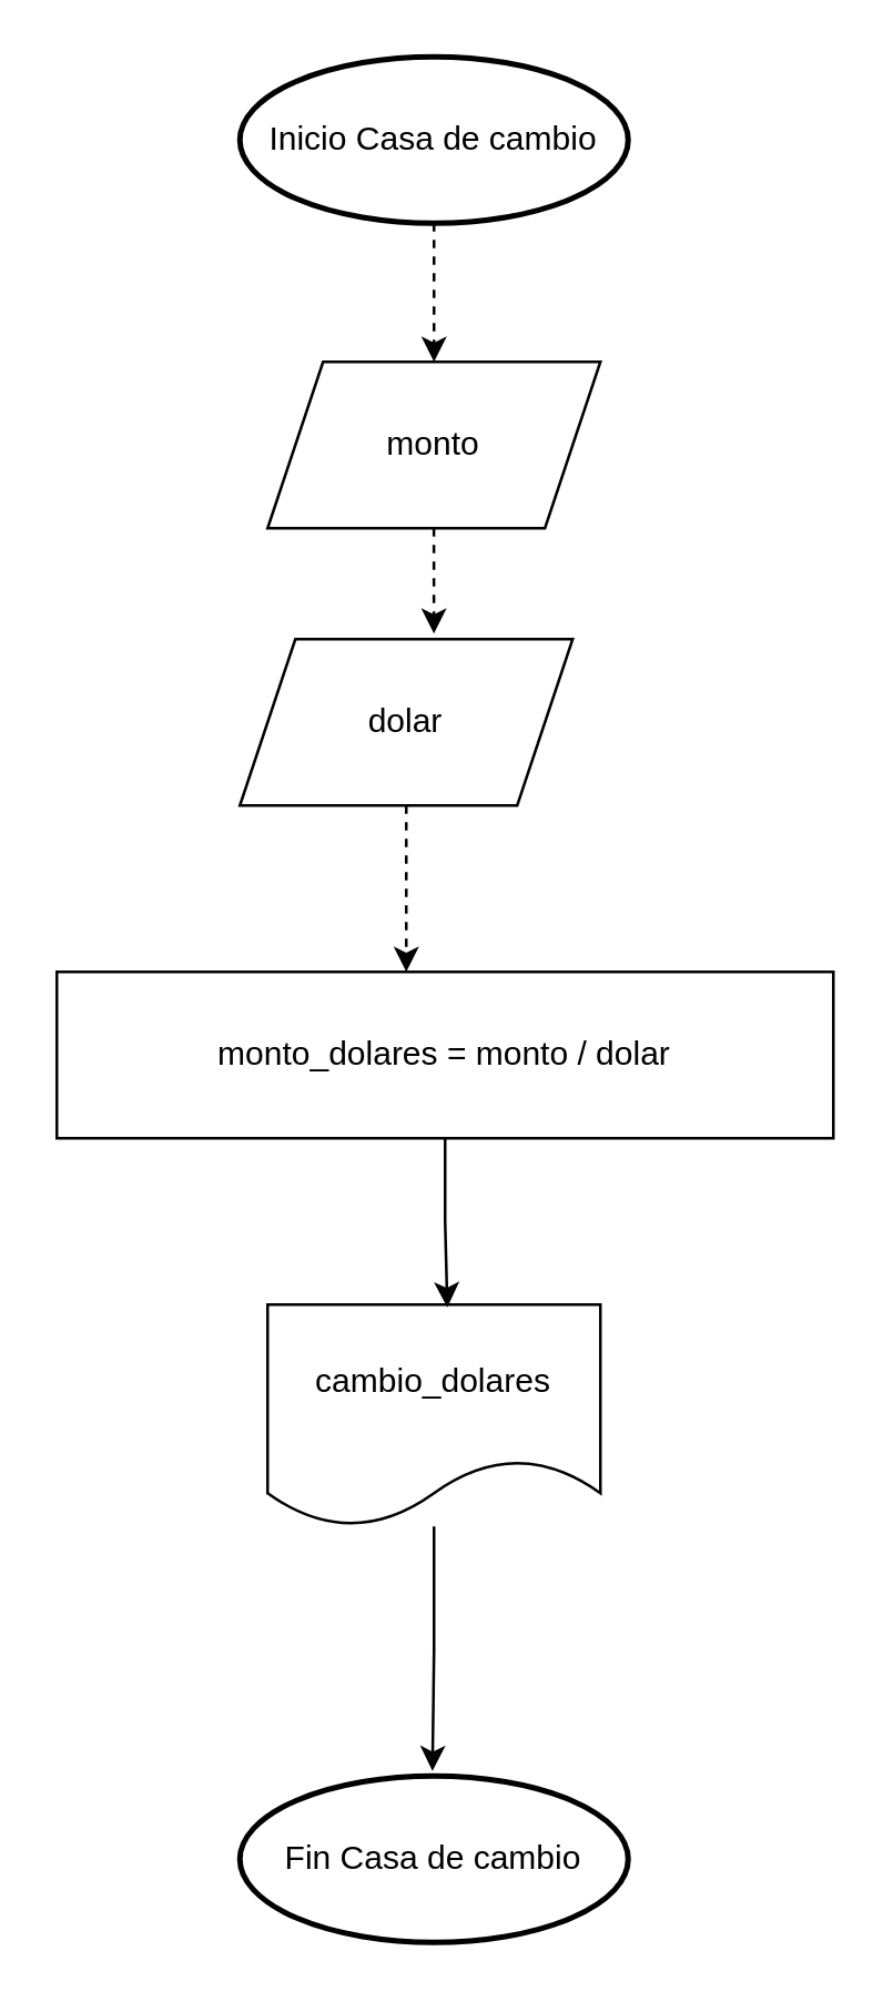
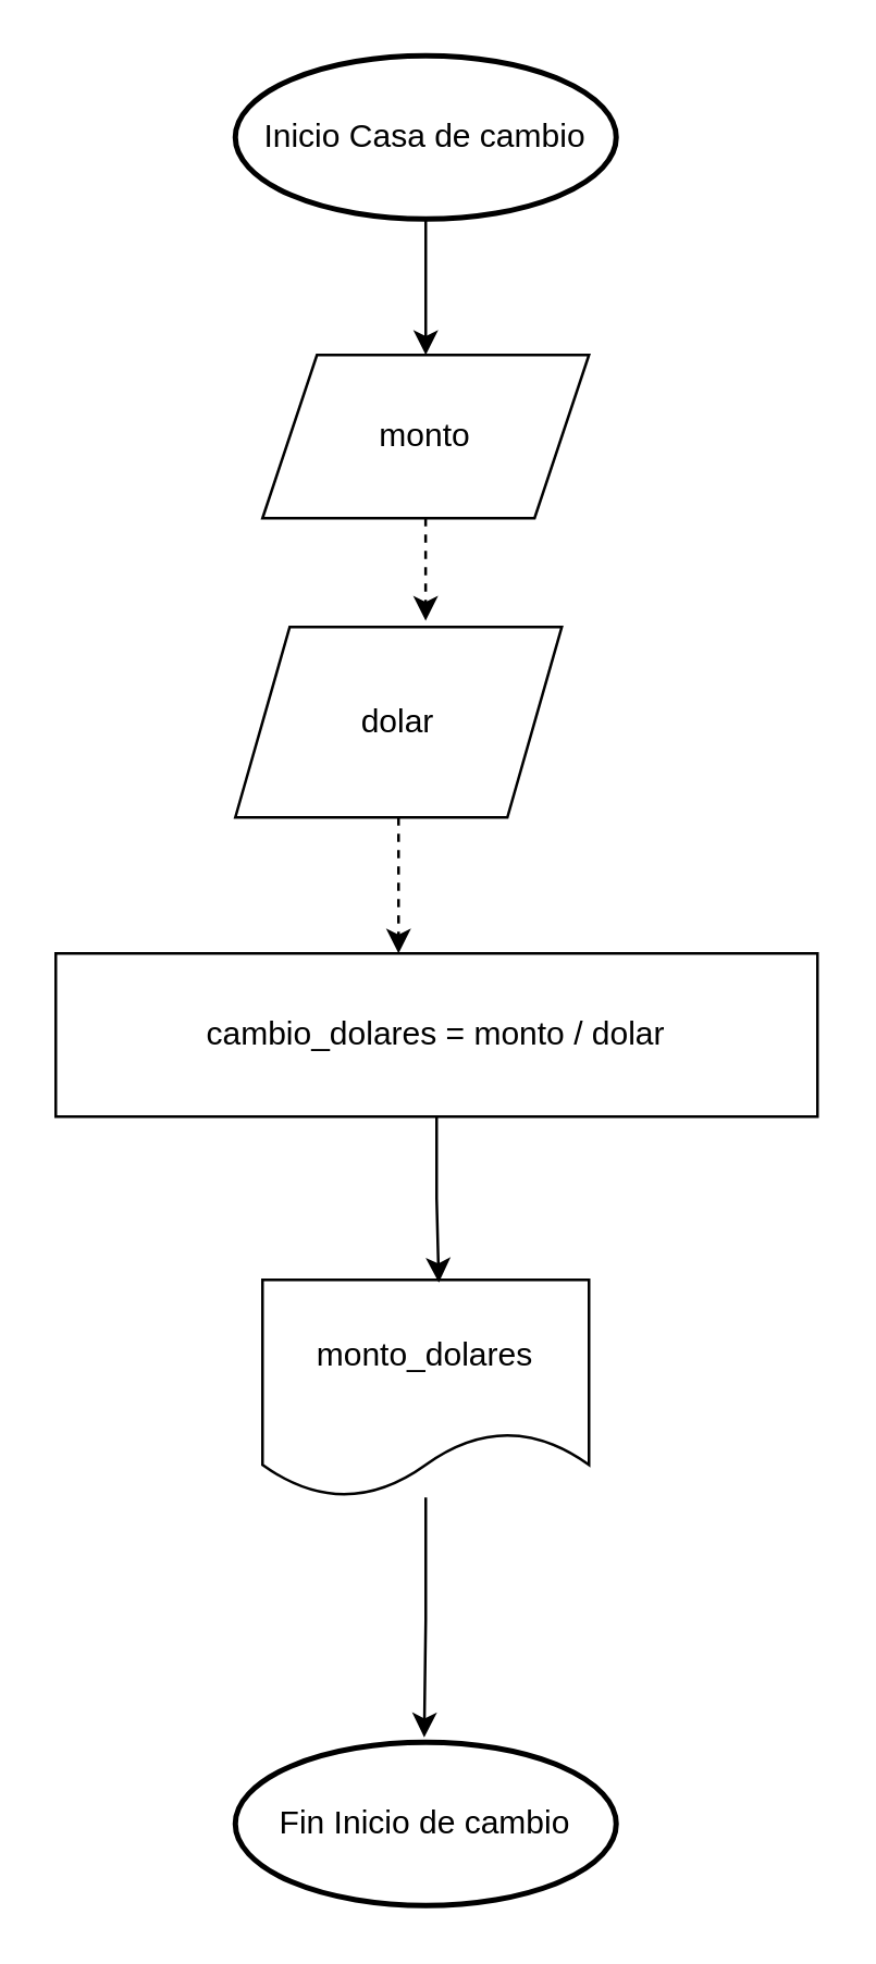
  <mxCell id="0" />
  <mxCell id="1" parent="0" />
- <mxCell id="2" style="edgeStyle=orthogonalEdgeStyle;rounded=0;orthogonalLoop=1;jettySize=auto;html=1;entryX=0.5;entryY=0;entryDx=0;entryDy=0;dashed=1;" edge="1" parent="1" source="3" target="5"><mxGeometry relative="1" as="geometry" /></mxCell>
+ <mxCell id="2" style="edgeStyle=orthogonalEdgeStyle;rounded=0;orthogonalLoop=1;jettySize=auto;html=1;entryX=0.5;entryY=0;entryDx=0;entryDy=0;" edge="1" parent="1" source="3" target="5"><mxGeometry relative="1" as="geometry" /></mxCell>
  <mxCell id="3" value="Inicio Casa de cambio" style="strokeWidth=2;html=1;shape=mxgraph.flowchart.start_1;whiteSpace=wrap;" vertex="1" parent="1"><mxGeometry x="86" y="20" width="140" height="60" as="geometry" /></mxCell>
- <mxCell id="4" value="Fin Casa de cambio" style="strokeWidth=2;html=1;shape=mxgraph.flowchart.start_1;whiteSpace=wrap;" vertex="1" parent="1"><mxGeometry x="86" y="640" width="140" height="60" as="geometry" /></mxCell>
+ <mxCell id="4" value="Fin Inicio de cambio" style="strokeWidth=2;html=1;shape=mxgraph.flowchart.start_1;whiteSpace=wrap;" vertex="1" parent="1"><mxGeometry x="86" y="640" width="140" height="60" as="geometry" /></mxCell>
  <mxCell id="5" value="monto" style="shape=parallelogram;perimeter=parallelogramPerimeter;whiteSpace=wrap;html=1;fixedSize=1;" vertex="1" parent="1"><mxGeometry x="96" y="130" width="120" height="60" as="geometry" /></mxCell>
- <mxCell id="6" value="monto_dolares = monto / dolar" style="rounded=0;whiteSpace=wrap;html=1;" vertex="1" parent="1"><mxGeometry x="20" y="350" width="280" height="60" as="geometry" /></mxCell>
- <mxCell id="7" value="dolar" style="shape=parallelogram;perimeter=parallelogramPerimeter;whiteSpace=wrap;html=1;fixedSize=1;" vertex="1" parent="1"><mxGeometry x="86" y="230" width="120" height="60" as="geometry" /></mxCell>
- <mxCell id="8" value="cambio_dolares" style="shape=document;whiteSpace=wrap;html=1;boundedLbl=1;" vertex="1" parent="1"><mxGeometry x="96" y="470" width="120" height="80" as="geometry" /></mxCell>
+ <mxCell id="6" value="cambio_dolares = monto / dolar" style="rounded=0;whiteSpace=wrap;html=1;" vertex="1" parent="1"><mxGeometry x="20" y="350" width="280" height="60" as="geometry" /></mxCell>
+ <mxCell id="7" value="dolar" style="shape=parallelogram;perimeter=parallelogramPerimeter;whiteSpace=wrap;html=1;fixedSize=1;" vertex="1" parent="1"><mxGeometry x="86" y="230" width="120" height="70" as="geometry" /></mxCell>
+ <mxCell id="8" value="monto_dolares" style="shape=document;whiteSpace=wrap;html=1;boundedLbl=1;" vertex="1" parent="1"><mxGeometry x="96" y="470" width="120" height="80" as="geometry" /></mxCell>
  <mxCell id="9" style="edgeStyle=orthogonalEdgeStyle;rounded=0;orthogonalLoop=1;jettySize=auto;html=1;entryX=0.583;entryY=-0.033;entryDx=0;entryDy=0;entryPerimeter=0;dashed=1;" edge="1" parent="1" source="5" target="7"><mxGeometry relative="1" as="geometry" /></mxCell>
  <mxCell id="10" style="edgeStyle=orthogonalEdgeStyle;rounded=0;orthogonalLoop=1;jettySize=auto;html=1;entryX=0.45;entryY=0;entryDx=0;entryDy=0;entryPerimeter=0;dashed=1;" edge="1" parent="1" source="7" target="6"><mxGeometry relative="1" as="geometry" /></mxCell>
  <mxCell id="11" style="edgeStyle=orthogonalEdgeStyle;rounded=0;orthogonalLoop=1;jettySize=auto;html=1;entryX=0.54;entryY=0.012;entryDx=0;entryDy=0;entryPerimeter=0;" edge="1" parent="1" source="6" target="8"><mxGeometry relative="1" as="geometry" /></mxCell>
  <mxCell id="12" style="edgeStyle=orthogonalEdgeStyle;rounded=0;orthogonalLoop=1;jettySize=auto;html=1;entryX=0.496;entryY=-0.03;entryDx=0;entryDy=0;entryPerimeter=0;" edge="1" parent="1" source="8" target="4"><mxGeometry relative="1" as="geometry" /></mxCell>
